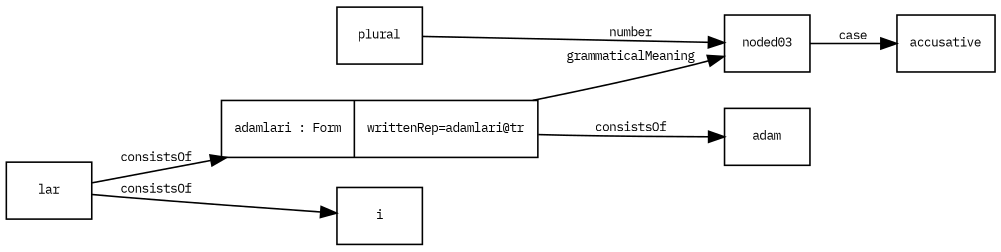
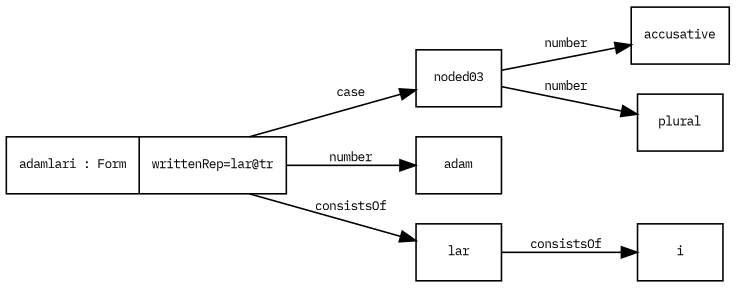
  digraph {
    fontname="IBM Plex Mono"
    fontsize=8
    rankdir=LR
    node [fontname="IBM Plex Mono" fontsize=8 shape=record]
    edge [fontname="IBM Plex Mono" fontsize=8]
    n1 [label="{accusative}"]
    n2 [label="{noded03}"]
    n3 [label="{plural}"]
-   n4 [label="{adamlari : Form|writtenRep=adamlari@tr}"]
+   n4 [label="{adamlari : Form|writtenRep=lar@tr}"]
    n5 [label="{adam}"]
    n6 [label="{lar}"]
    n7 [label="{i}"]
-   n2 -> n1 [label=case]
-   n3 -> n2 [label=number]
-   n4 -> n2 [label=grammaticalMeaning]
-   n4 -> n5 [label=consistsOf]
-   n6 -> n4 [label=consistsOf]
+   n2 -> n1 [label=number]
+   n2 -> n3 [label=number]
+   n4 -> n2 [label=case]
+   n4 -> n5 [label=number]
+   n4 -> n6 [label=consistsOf]
    n6 -> n7 [label=consistsOf]
  }
